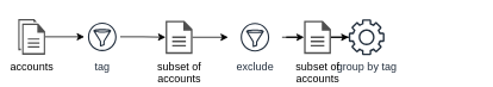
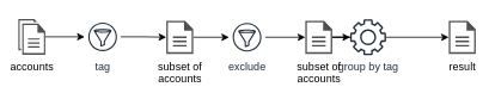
  <mxCell id="0" />
  <mxCell id="1" parent="0" />
  <mxCell id="2" style="edgeStyle=orthogonalEdgeStyle;rounded=0;orthogonalLoop=1;jettySize=auto;html=1;" edge="1" parent="1" source="3" target="7"><mxGeometry relative="1" as="geometry" /></mxCell>
  <mxCell id="3" value="tag" style="sketch=0;outlineConnect=0;fontColor=#232F3E;gradientColor=none;strokeColor=#232F3E;fillColor=#ffffff;dashed=0;verticalLabelPosition=bottom;verticalAlign=top;align=center;html=1;fontSize=12;fontStyle=0;aspect=fixed;shape=mxgraph.aws4.resourceIcon;resIcon=mxgraph.aws4.filtering_rule;" vertex="1" parent="1"><mxGeometry x="94" y="20.5" width="40" height="40" as="geometry" /></mxCell>
  <mxCell id="4" style="edgeStyle=orthogonalEdgeStyle;rounded=0;orthogonalLoop=1;jettySize=auto;html=1;" edge="1" parent="1" source="5" target="14"><mxGeometry relative="1" as="geometry" /></mxCell>
- <mxCell id="5" value="exclude" style="sketch=0;outlineConnect=0;fontColor=#232F3E;gradientColor=none;strokeColor=#232F3E;fillColor=#ffffff;dashed=0;verticalLabelPosition=bottom;verticalAlign=top;align=center;html=1;fontSize=12;fontStyle=0;aspect=fixed;shape=mxgraph.aws4.resourceIcon;resIcon=mxgraph.aws4.filtering_rule;" vertex="1" parent="1"><mxGeometry x="255" y="21" width="60" height="40" as="geometry" /></mxCell>
+ <mxCell id="5" value="exclude" style="sketch=0;outlineConnect=0;fontColor=#232F3E;gradientColor=none;strokeColor=#232F3E;fillColor=#ffffff;dashed=0;verticalLabelPosition=bottom;verticalAlign=top;align=center;html=1;fontSize=12;fontStyle=0;aspect=fixed;shape=mxgraph.aws4.resourceIcon;resIcon=mxgraph.aws4.filtering_rule;" vertex="1" parent="1"><mxGeometry x="255" y="21" width="40" height="40" as="geometry" /></mxCell>
  <mxCell id="6" style="edgeStyle=orthogonalEdgeStyle;rounded=0;orthogonalLoop=1;jettySize=auto;html=1;" edge="1" parent="1" source="7" target="5"><mxGeometry relative="1" as="geometry" /></mxCell>
  <mxCell id="7" value="subset of&lt;br&gt;accounts" style="sketch=0;pointerEvents=1;shadow=0;dashed=0;html=1;strokeColor=none;fillColor=#505050;labelPosition=center;verticalLabelPosition=bottom;verticalAlign=top;outlineConnect=0;align=center;shape=mxgraph.office.concepts.document;" vertex="1" parent="1"><mxGeometry x="185" y="22.5" width="30" height="37" as="geometry" /></mxCell>
  <mxCell id="8" style="edgeStyle=orthogonalEdgeStyle;rounded=0;orthogonalLoop=1;jettySize=auto;html=1;" edge="1" parent="1" source="9" target="3"><mxGeometry relative="1" as="geometry" /></mxCell>
  <mxCell id="9" value="accounts" style="sketch=0;pointerEvents=1;shadow=0;dashed=0;html=1;strokeColor=none;fillColor=#505050;labelPosition=center;verticalLabelPosition=bottom;verticalAlign=top;outlineConnect=0;align=center;shape=mxgraph.office.concepts.documents;" vertex="1" parent="1"><mxGeometry x="20" y="20.5" width="30" height="40" as="geometry" /></mxCell>
+ <mxCell id="10" value="result" style="sketch=0;pointerEvents=1;shadow=0;dashed=0;html=1;strokeColor=none;fillColor=#505050;labelPosition=center;verticalLabelPosition=bottom;verticalAlign=top;outlineConnect=0;align=center;shape=mxgraph.office.concepts.document;" vertex="1" parent="1"><mxGeometry x="500" y="22.5" width="30" height="37" as="geometry" /></mxCell>
+ <mxCell id="11" style="edgeStyle=orthogonalEdgeStyle;rounded=0;orthogonalLoop=1;jettySize=auto;html=1;" edge="1" parent="1" source="12" target="10"><mxGeometry relative="1" as="geometry" /></mxCell>
  <mxCell id="12" value="group by tag" style="sketch=0;outlineConnect=0;fontColor=#232F3E;gradientColor=none;fillColor=#232F3D;strokeColor=none;dashed=0;verticalLabelPosition=bottom;verticalAlign=top;align=center;html=1;fontSize=12;fontStyle=0;aspect=fixed;pointerEvents=1;shape=mxgraph.aws4.gear;" vertex="1" parent="1"><mxGeometry x="390" y="21" width="40" height="40" as="geometry" /></mxCell>
  <mxCell id="13" style="edgeStyle=orthogonalEdgeStyle;rounded=0;orthogonalLoop=1;jettySize=auto;html=1;" edge="1" parent="1" source="14" target="12"><mxGeometry relative="1" as="geometry" /></mxCell>
  <mxCell id="14" value="subset of&lt;br&gt;accounts" style="sketch=0;pointerEvents=1;shadow=0;dashed=0;html=1;strokeColor=none;fillColor=#505050;labelPosition=center;verticalLabelPosition=bottom;verticalAlign=top;outlineConnect=0;align=center;shape=mxgraph.office.concepts.document;" vertex="1" parent="1"><mxGeometry x="340" y="22.5" width="30" height="37" as="geometry" /></mxCell>
